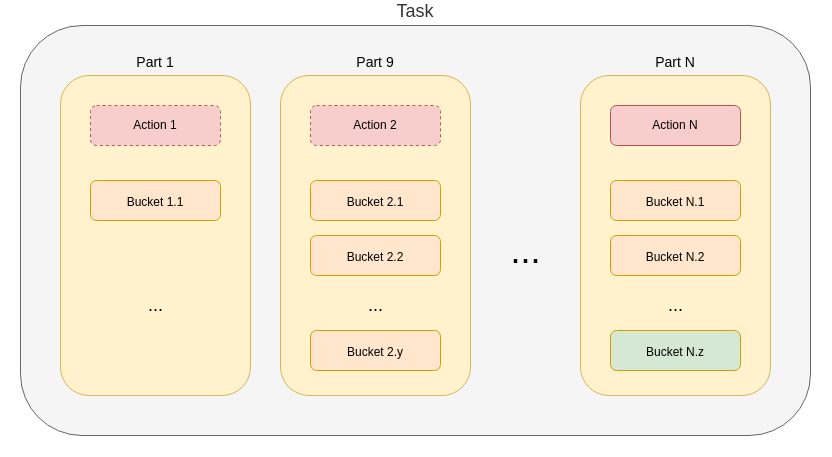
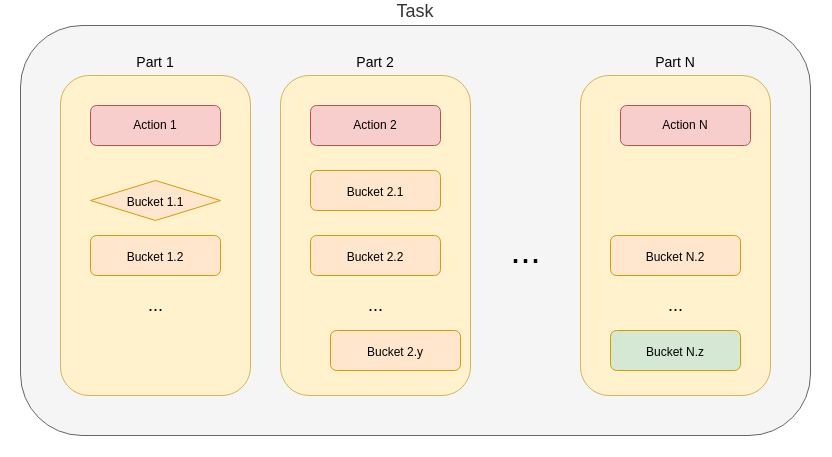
  <mxCell id="0" />
  <mxCell id="1" parent="0" />
  <mxCell id="2" value="Task" style="rounded=1;whiteSpace=wrap;html=1;fontSize=18;labelPosition=center;verticalLabelPosition=top;align=center;verticalAlign=bottom;fillColor=#f5f5f5;strokeColor=#666666;fontColor=#333333;" parent="1" vertex="1"><mxGeometry x="20" y="20" width="790" height="410" as="geometry" /></mxCell>
  <mxCell id="3" value="&lt;font style=&quot;font-size: 14px&quot;&gt;Part N&lt;/font&gt;" style="rounded=1;whiteSpace=wrap;html=1;fontSize=18;labelPosition=center;verticalLabelPosition=top;align=center;verticalAlign=bottom;fillColor=#fff2cc;strokeColor=#d6b656;" parent="1" vertex="1"><mxGeometry x="580" y="70" width="190" height="320" as="geometry" /></mxCell>
- <mxCell id="4" value="&lt;font style=&quot;font-size: 14px&quot;&gt;Part 9&lt;/font&gt;" style="rounded=1;whiteSpace=wrap;html=1;fontSize=18;labelPosition=center;verticalLabelPosition=top;align=center;verticalAlign=bottom;fillColor=#fff2cc;strokeColor=#d6b656;" parent="1" vertex="1"><mxGeometry x="280" y="70" width="190" height="320" as="geometry" /></mxCell>
+ <mxCell id="4" value="&lt;font style=&quot;font-size: 14px&quot;&gt;Part 2&lt;/font&gt;" style="rounded=1;whiteSpace=wrap;html=1;fontSize=18;labelPosition=center;verticalLabelPosition=top;align=center;verticalAlign=bottom;fillColor=#fff2cc;strokeColor=#d6b656;" parent="1" vertex="1"><mxGeometry x="280" y="70" width="190" height="320" as="geometry" /></mxCell>
  <mxCell id="5" value="&lt;font style=&quot;font-size: 14px&quot;&gt;Part 1&lt;/font&gt;" style="rounded=1;whiteSpace=wrap;html=1;fontSize=18;labelPosition=center;verticalLabelPosition=top;align=center;verticalAlign=bottom;fillColor=#fff2cc;strokeColor=#d6b656;" parent="1" vertex="1"><mxGeometry x="60" y="70" width="190" height="320" as="geometry" /></mxCell>
  <mxCell id="6" value="&lt;font style=&quot;font-size: 36px&quot;&gt;...&lt;/font&gt;" style="text;html=1;align=center;verticalAlign=middle;resizable=0;points=[];autosize=1;fontSize=18;" parent="1" vertex="1"><mxGeometry x="500" y="230" width="50" height="30" as="geometry" /></mxCell>
- <mxCell id="7" value="&lt;font style=&quot;font-size: 12px&quot;&gt;Bucket 1.1&lt;/font&gt;" style="rounded=1;whiteSpace=wrap;html=1;fontSize=18;labelPosition=center;verticalLabelPosition=middle;align=center;verticalAlign=middle;fillColor=#ffe6cc;strokeColor=#d79b00;" parent="1" vertex="1"><mxGeometry x="90" y="175" width="130" height="40" as="geometry" /></mxCell>
+ <mxCell id="7" value="&lt;font style=&quot;font-size: 12px&quot;&gt;Bucket 1.1&lt;/font&gt;" style="rhombus;whiteSpace=wrap;html=1;fontSize=18;labelPosition=center;verticalLabelPosition=middle;align=center;verticalAlign=middle;fillColor=#ffe6cc;strokeColor=#d79b00;" parent="1" vertex="1"><mxGeometry x="90" y="175" width="130" height="40" as="geometry" /></mxCell>
  <mxCell id="8" value="&lt;font style=&quot;font-size: 18px;&quot;&gt;...&lt;/font&gt;" style="text;html=1;align=center;verticalAlign=middle;resizable=0;points=[];autosize=1;fontSize=18;" parent="1" vertex="1"><mxGeometry x="140" y="285" width="30" height="30" as="geometry" /></mxCell>
- <mxCell id="10" value="&lt;font style=&quot;font-size: 12px&quot;&gt;Bucket 2.1&lt;/font&gt;" style="rounded=1;whiteSpace=wrap;html=1;fontSize=18;labelPosition=center;verticalLabelPosition=middle;align=center;verticalAlign=middle;fillColor=#ffe6cc;strokeColor=#d79b00;" parent="1" vertex="1"><mxGeometry x="310" y="175" width="130" height="40" as="geometry" /></mxCell>
+ <mxCell id="9" value="&lt;font style=&quot;font-size: 12px&quot;&gt;Bucket 1.2&lt;/font&gt;" style="rounded=1;whiteSpace=wrap;html=1;fontSize=18;labelPosition=center;verticalLabelPosition=middle;align=center;verticalAlign=middle;fillColor=#ffe6cc;strokeColor=#d79b00;" parent="1" vertex="1"><mxGeometry x="90" y="230" width="130" height="40" as="geometry" /></mxCell>
+ <mxCell id="10" value="&lt;font style=&quot;font-size: 12px&quot;&gt;Bucket 2.1&lt;/font&gt;" style="rounded=1;whiteSpace=wrap;html=1;fontSize=18;labelPosition=center;verticalLabelPosition=middle;align=center;verticalAlign=middle;fillColor=#ffe6cc;strokeColor=#d79b00;" parent="1" vertex="1"><mxGeometry x="310" y="165" width="130" height="40" as="geometry" /></mxCell>
  <mxCell id="11" value="&lt;font style=&quot;font-size: 18px;&quot;&gt;...&lt;/font&gt;" style="text;html=1;align=center;verticalAlign=middle;resizable=0;points=[];autosize=1;fontSize=18;" parent="1" vertex="1"><mxGeometry x="360" y="285" width="30" height="30" as="geometry" /></mxCell>
  <mxCell id="12" value="&lt;font style=&quot;font-size: 12px&quot;&gt;Bucket 2.2&lt;/font&gt;" style="rounded=1;whiteSpace=wrap;html=1;fontSize=18;labelPosition=center;verticalLabelPosition=middle;align=center;verticalAlign=middle;fillColor=#ffe6cc;strokeColor=#d79b00;" parent="1" vertex="1"><mxGeometry x="310" y="230" width="130" height="40" as="geometry" /></mxCell>
- <mxCell id="13" value="&lt;font style=&quot;font-size: 12px&quot;&gt;Bucket 2.y&lt;/font&gt;" style="rounded=1;whiteSpace=wrap;html=1;fontSize=18;labelPosition=center;verticalLabelPosition=middle;align=center;verticalAlign=middle;fillColor=#ffe6cc;strokeColor=#d79b00;" parent="1" vertex="1"><mxGeometry x="310" y="325" width="130" height="40" as="geometry" /></mxCell>
- <mxCell id="14" value="&lt;font style=&quot;font-size: 12px&quot;&gt;Bucket N.1&lt;/font&gt;" style="rounded=1;whiteSpace=wrap;html=1;fontSize=18;labelPosition=center;verticalLabelPosition=middle;align=center;verticalAlign=middle;fillColor=#ffe6cc;strokeColor=#d79b00;" parent="1" vertex="1"><mxGeometry x="610" y="175" width="130" height="40" as="geometry" /></mxCell>
+ <mxCell id="13" value="&lt;font style=&quot;font-size: 12px&quot;&gt;Bucket 2.y&lt;/font&gt;" style="rounded=1;whiteSpace=wrap;html=1;fontSize=18;labelPosition=center;verticalLabelPosition=middle;align=center;verticalAlign=middle;fillColor=#ffe6cc;strokeColor=#d79b00;" parent="1" vertex="1"><mxGeometry x="330" y="325" width="130" height="40" as="geometry" /></mxCell>
  <mxCell id="15" value="&lt;font style=&quot;font-size: 18px;&quot;&gt;...&lt;/font&gt;" style="text;html=1;align=center;verticalAlign=middle;resizable=0;points=[];autosize=1;fontSize=18;" parent="1" vertex="1"><mxGeometry x="660" y="285" width="30" height="30" as="geometry" /></mxCell>
  <mxCell id="16" value="&lt;font style=&quot;font-size: 12px&quot;&gt;Bucket N.2&lt;/font&gt;" style="rounded=1;whiteSpace=wrap;html=1;fontSize=18;labelPosition=center;verticalLabelPosition=middle;align=center;verticalAlign=middle;fillColor=#ffe6cc;strokeColor=#d79b00;" parent="1" vertex="1"><mxGeometry x="610" y="230" width="130" height="40" as="geometry" /></mxCell>
  <mxCell id="17" value="&lt;font style=&quot;font-size: 12px&quot;&gt;Bucket N.z&lt;/font&gt;" style="rounded=1;whiteSpace=wrap;html=1;fontSize=18;labelPosition=center;verticalLabelPosition=middle;align=center;verticalAlign=middle;fillColor=#d5e8d4;strokeColor=#d79b00;" parent="1" vertex="1"><mxGeometry x="610" y="325" width="130" height="40" as="geometry" /></mxCell>
- <mxCell id="18" value="Action 1" style="rounded=1;whiteSpace=wrap;html=1;fillColor=#f8cecc;strokeColor=#b85450;dashed=1;" parent="1" vertex="1"><mxGeometry x="90" y="100" width="130" height="40" as="geometry" /></mxCell>
- <mxCell id="19" value="Action 2" style="rounded=1;whiteSpace=wrap;html=1;fillColor=#f8cecc;strokeColor=#b85450;dashed=1;" parent="1" vertex="1"><mxGeometry x="310" y="100" width="130" height="40" as="geometry" /></mxCell>
- <mxCell id="20" value="Action N" style="rounded=1;whiteSpace=wrap;html=1;fillColor=#f8cecc;strokeColor=#b85450;" parent="1" vertex="1"><mxGeometry x="610" y="100" width="130" height="40" as="geometry" /></mxCell>
+ <mxCell id="18" value="Action 1" style="rounded=1;whiteSpace=wrap;html=1;fillColor=#f8cecc;strokeColor=#b85450;" parent="1" vertex="1"><mxGeometry x="90" y="100" width="130" height="40" as="geometry" /></mxCell>
+ <mxCell id="19" value="Action 2" style="rounded=1;whiteSpace=wrap;html=1;fillColor=#f8cecc;strokeColor=#b85450;" parent="1" vertex="1"><mxGeometry x="310" y="100" width="130" height="40" as="geometry" /></mxCell>
+ <mxCell id="20" value="Action N" style="rounded=1;whiteSpace=wrap;html=1;fillColor=#f8cecc;strokeColor=#b85450;" parent="1" vertex="1"><mxGeometry x="620" y="100" width="130" height="40" as="geometry" /></mxCell>
